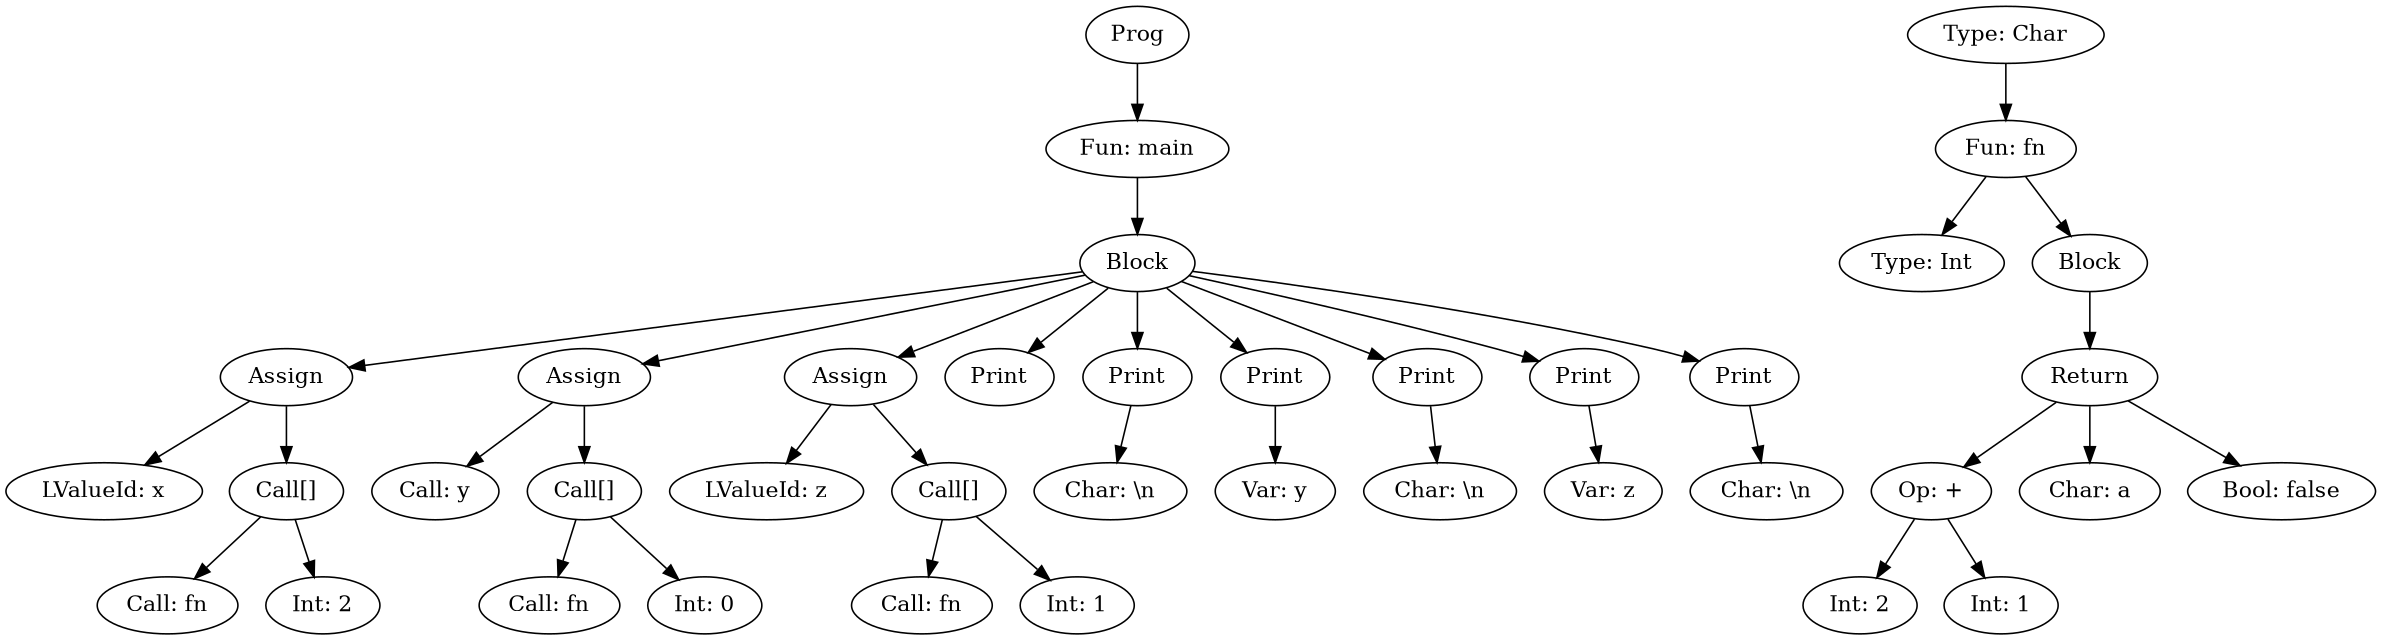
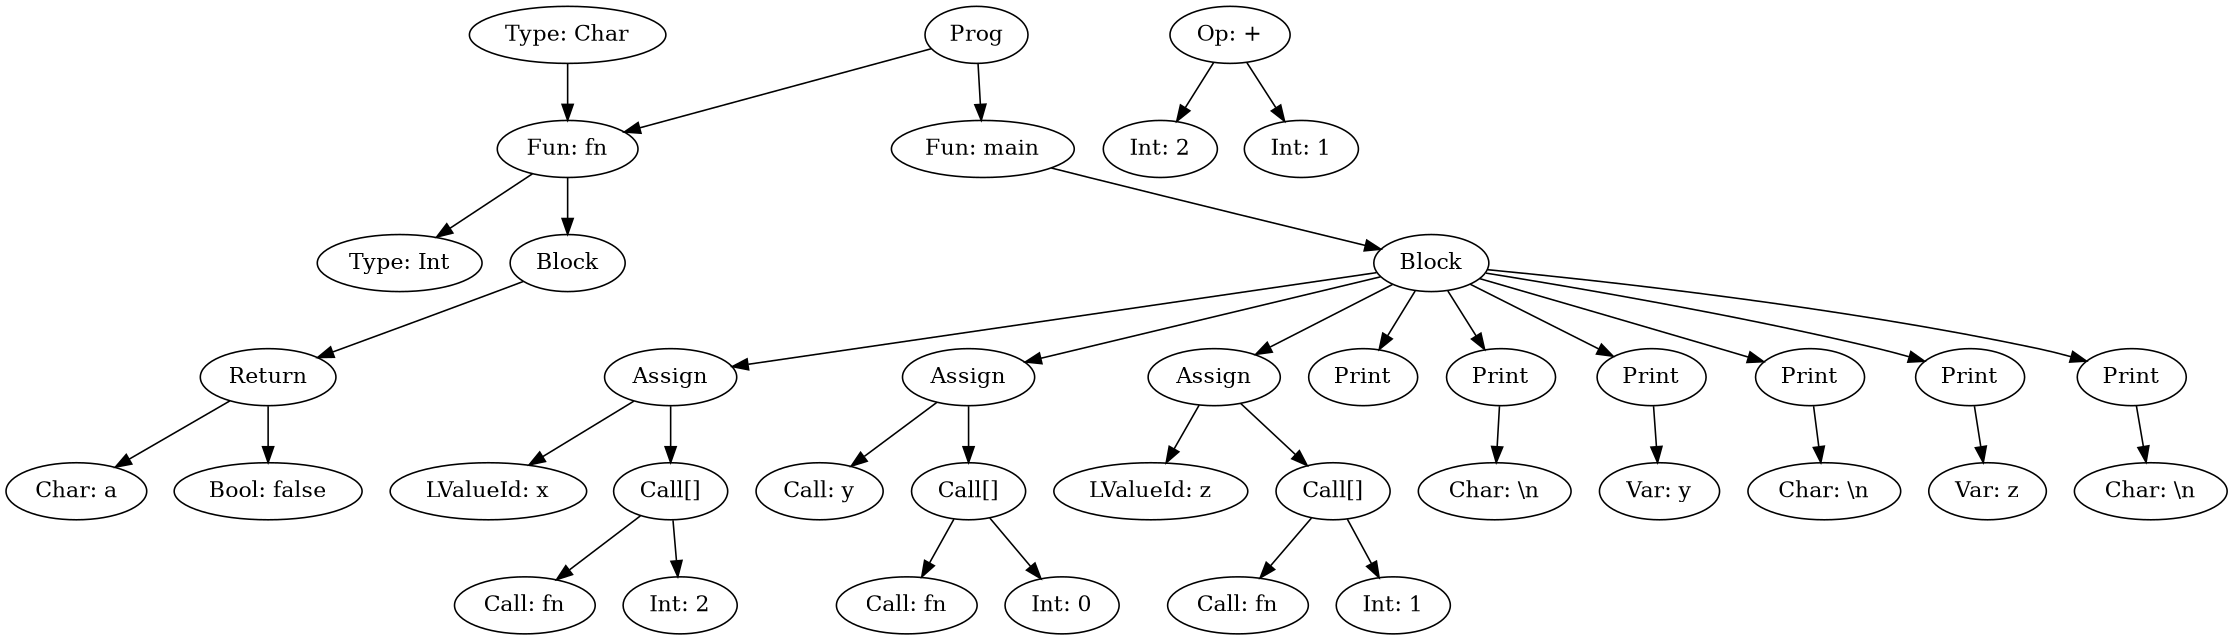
  digraph {
    n1 [label=Prog]
    n2 [label="Fun: fn"]
    n3 [label="Fun: main"]
    n4 [label="Type: Int"]
    n5 [label=Block]
    n6 [label=Block]
    n7 [label="Type: Char"]
    n8 [label=Return]
    n9 [label="Op: +"]
    n10 [label="Char: a"]
    n11 [label="Bool: false"]
    n12 [label="Int: 2"]
    n13 [label="Int: 1"]
    n14 [label=Assign]
    n15 [label=Assign]
    n16 [label=Assign]
    n17 [label=Print]
    n18 [label=Print]
    n19 [label=Print]
    n20 [label=Print]
    n21 [label=Print]
    n22 [label=Print]
    n23 [label="LValueId: x"]
    n24 [label="Call[]"]
    n25 [label="Call: y"]
    n26 [label="Call[]"]
    n27 [label="LValueId: z"]
    n28 [label="Call[]"]
    n29 [label="Char: \\n"]
    n30 [label="Var: y"]
    n31 [label="Char: \\n"]
    n32 [label="Var: z"]
    n33 [label="Char: \\n"]
    n34 [label="Call: fn"]
    n35 [label="Int: 2"]
    n36 [label="Call: fn"]
    n37 [label="Int: 0"]
    n38 [label="Call: fn"]
    n39 [label="Int: 1"]
+   n1 -> n2
    n1 -> n3
    n2 -> n4
    n2 -> n5
    n3 -> n6
    n5 -> n8
    n6 -> n14
    n6 -> n15
    n6 -> n16
    n6 -> n17
    n6 -> n18
    n6 -> n19
    n6 -> n20
    n6 -> n21
    n6 -> n22
    n7 -> n2
-   n8 -> n9
    n8 -> n10
    n8 -> n11
    n9 -> n12
    n9 -> n13
    n14 -> n23
    n14 -> n24
    n15 -> n25
    n15 -> n26
    n16 -> n27
    n16 -> n28
    n18 -> n29
    n19 -> n30
    n20 -> n31
    n21 -> n32
    n22 -> n33
    n24 -> n34
    n24 -> n35
    n26 -> n36
    n26 -> n37
    n28 -> n38
    n28 -> n39
  }
